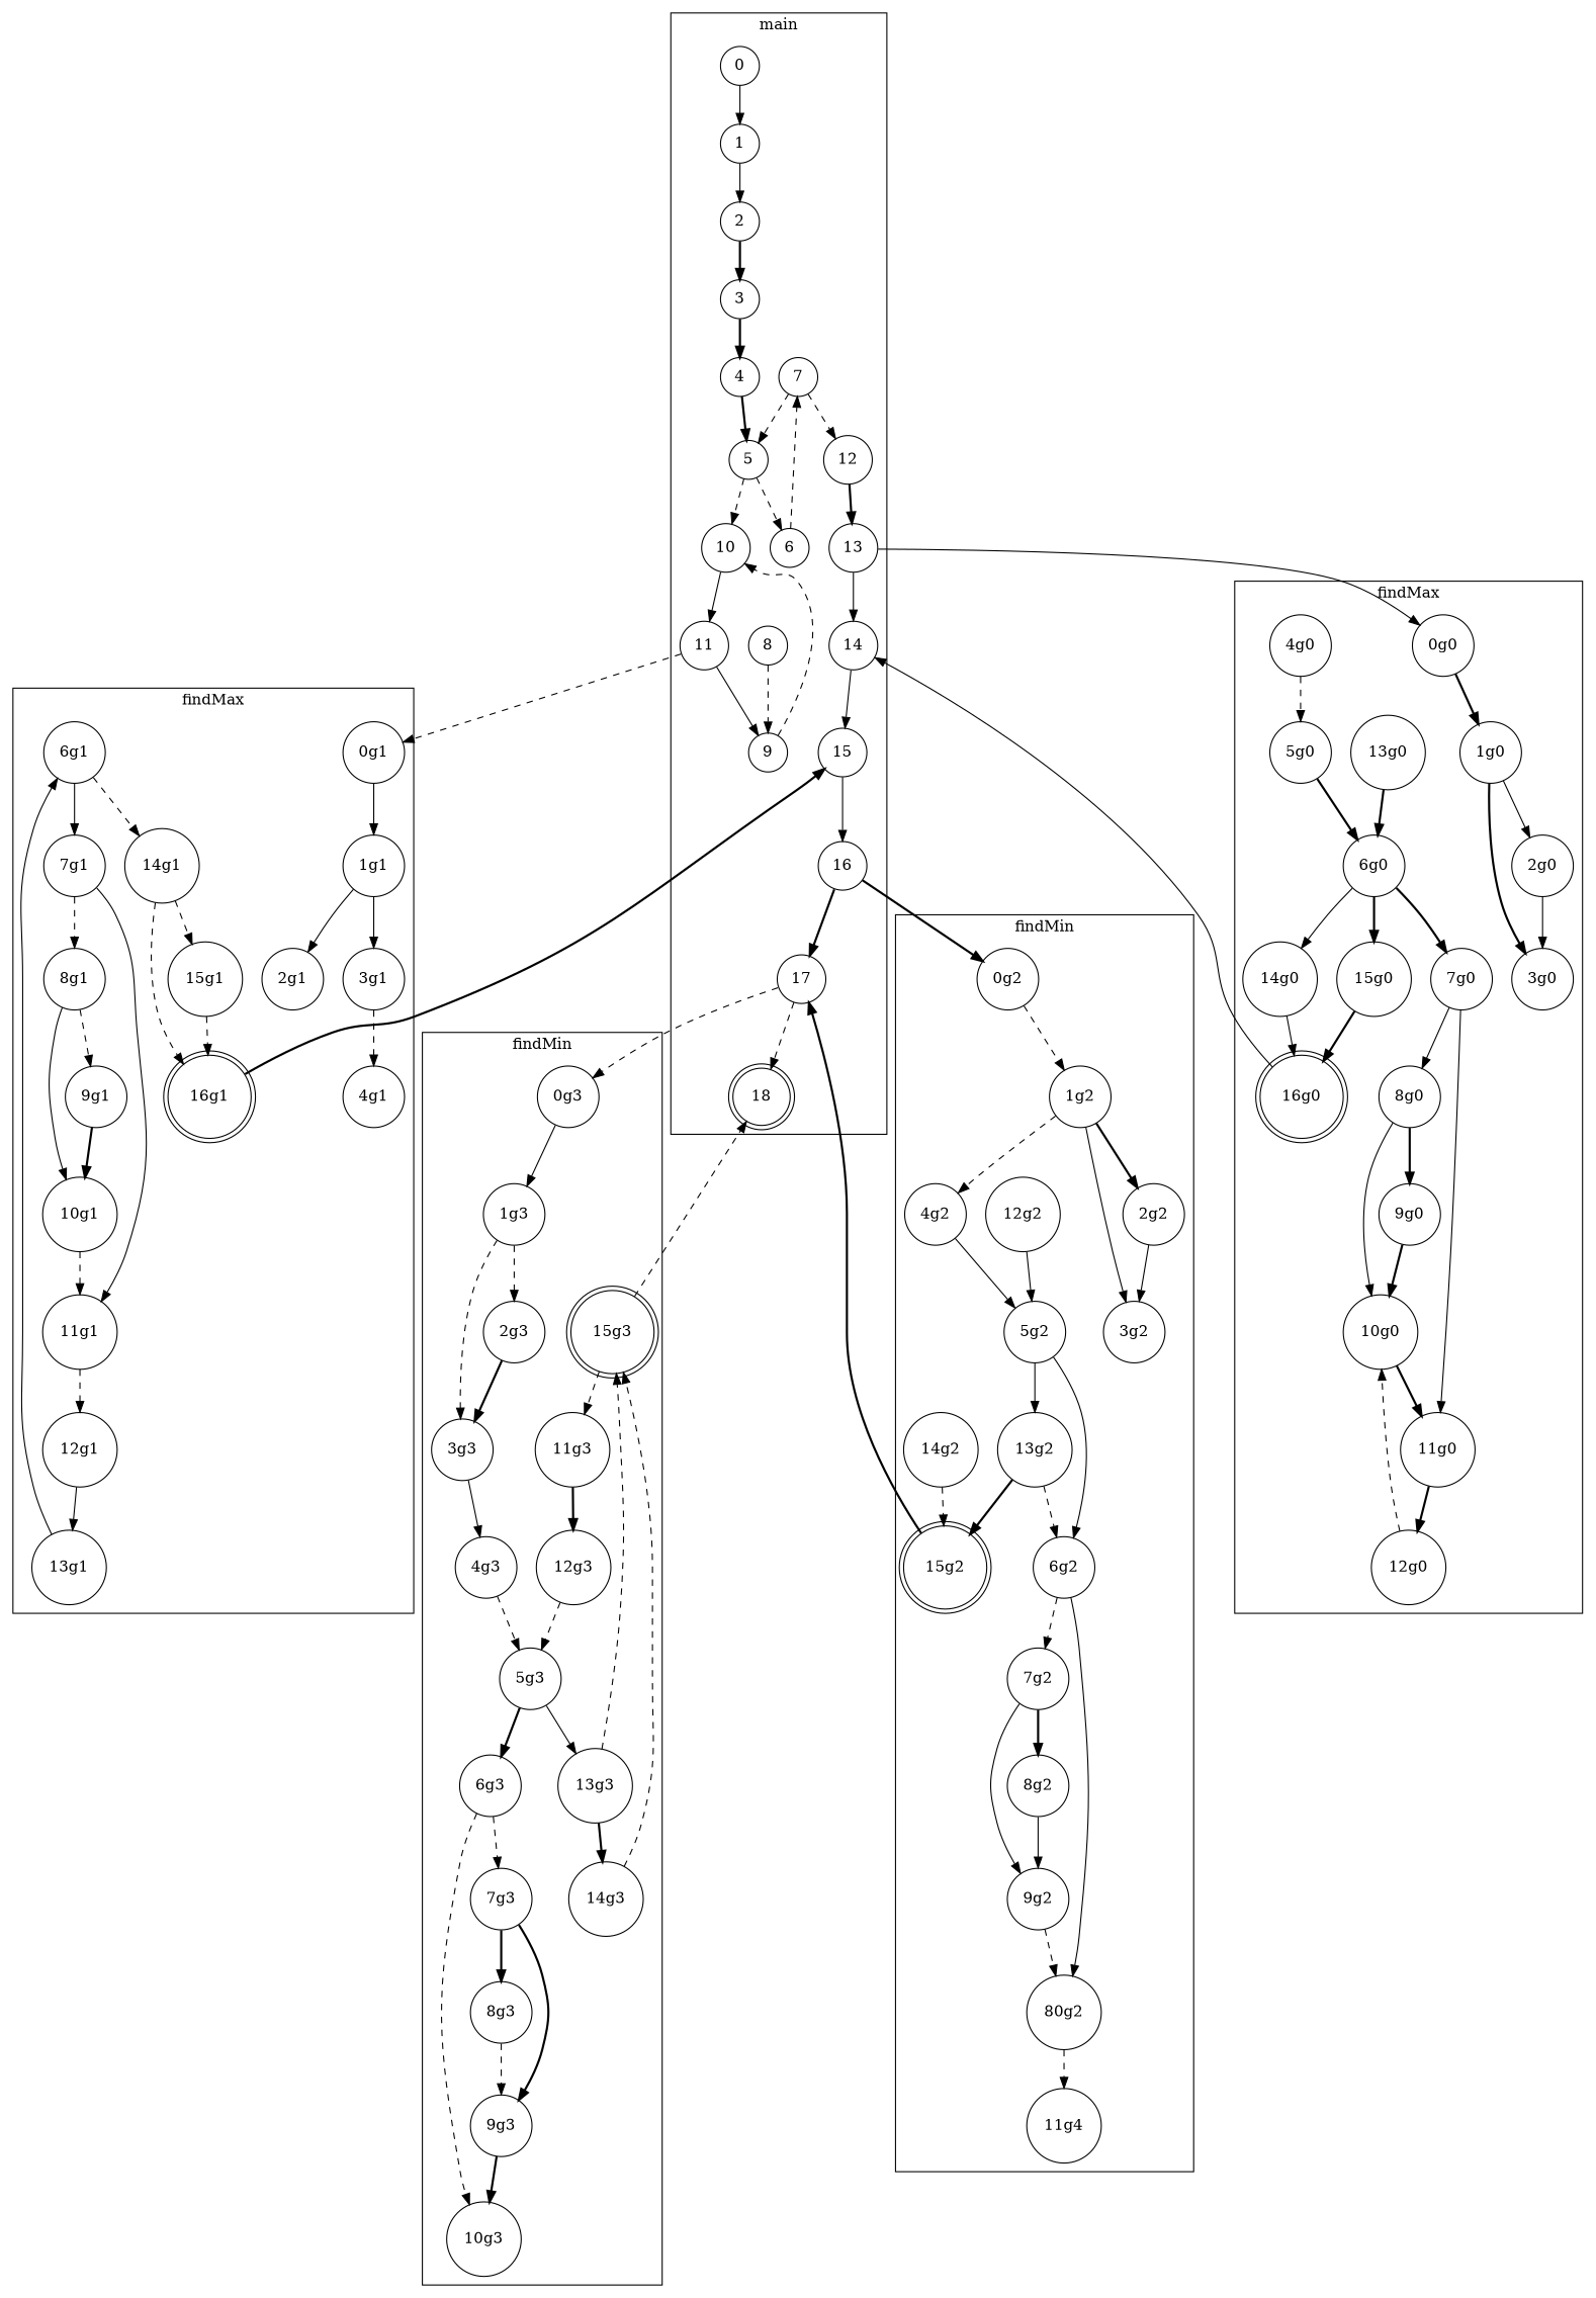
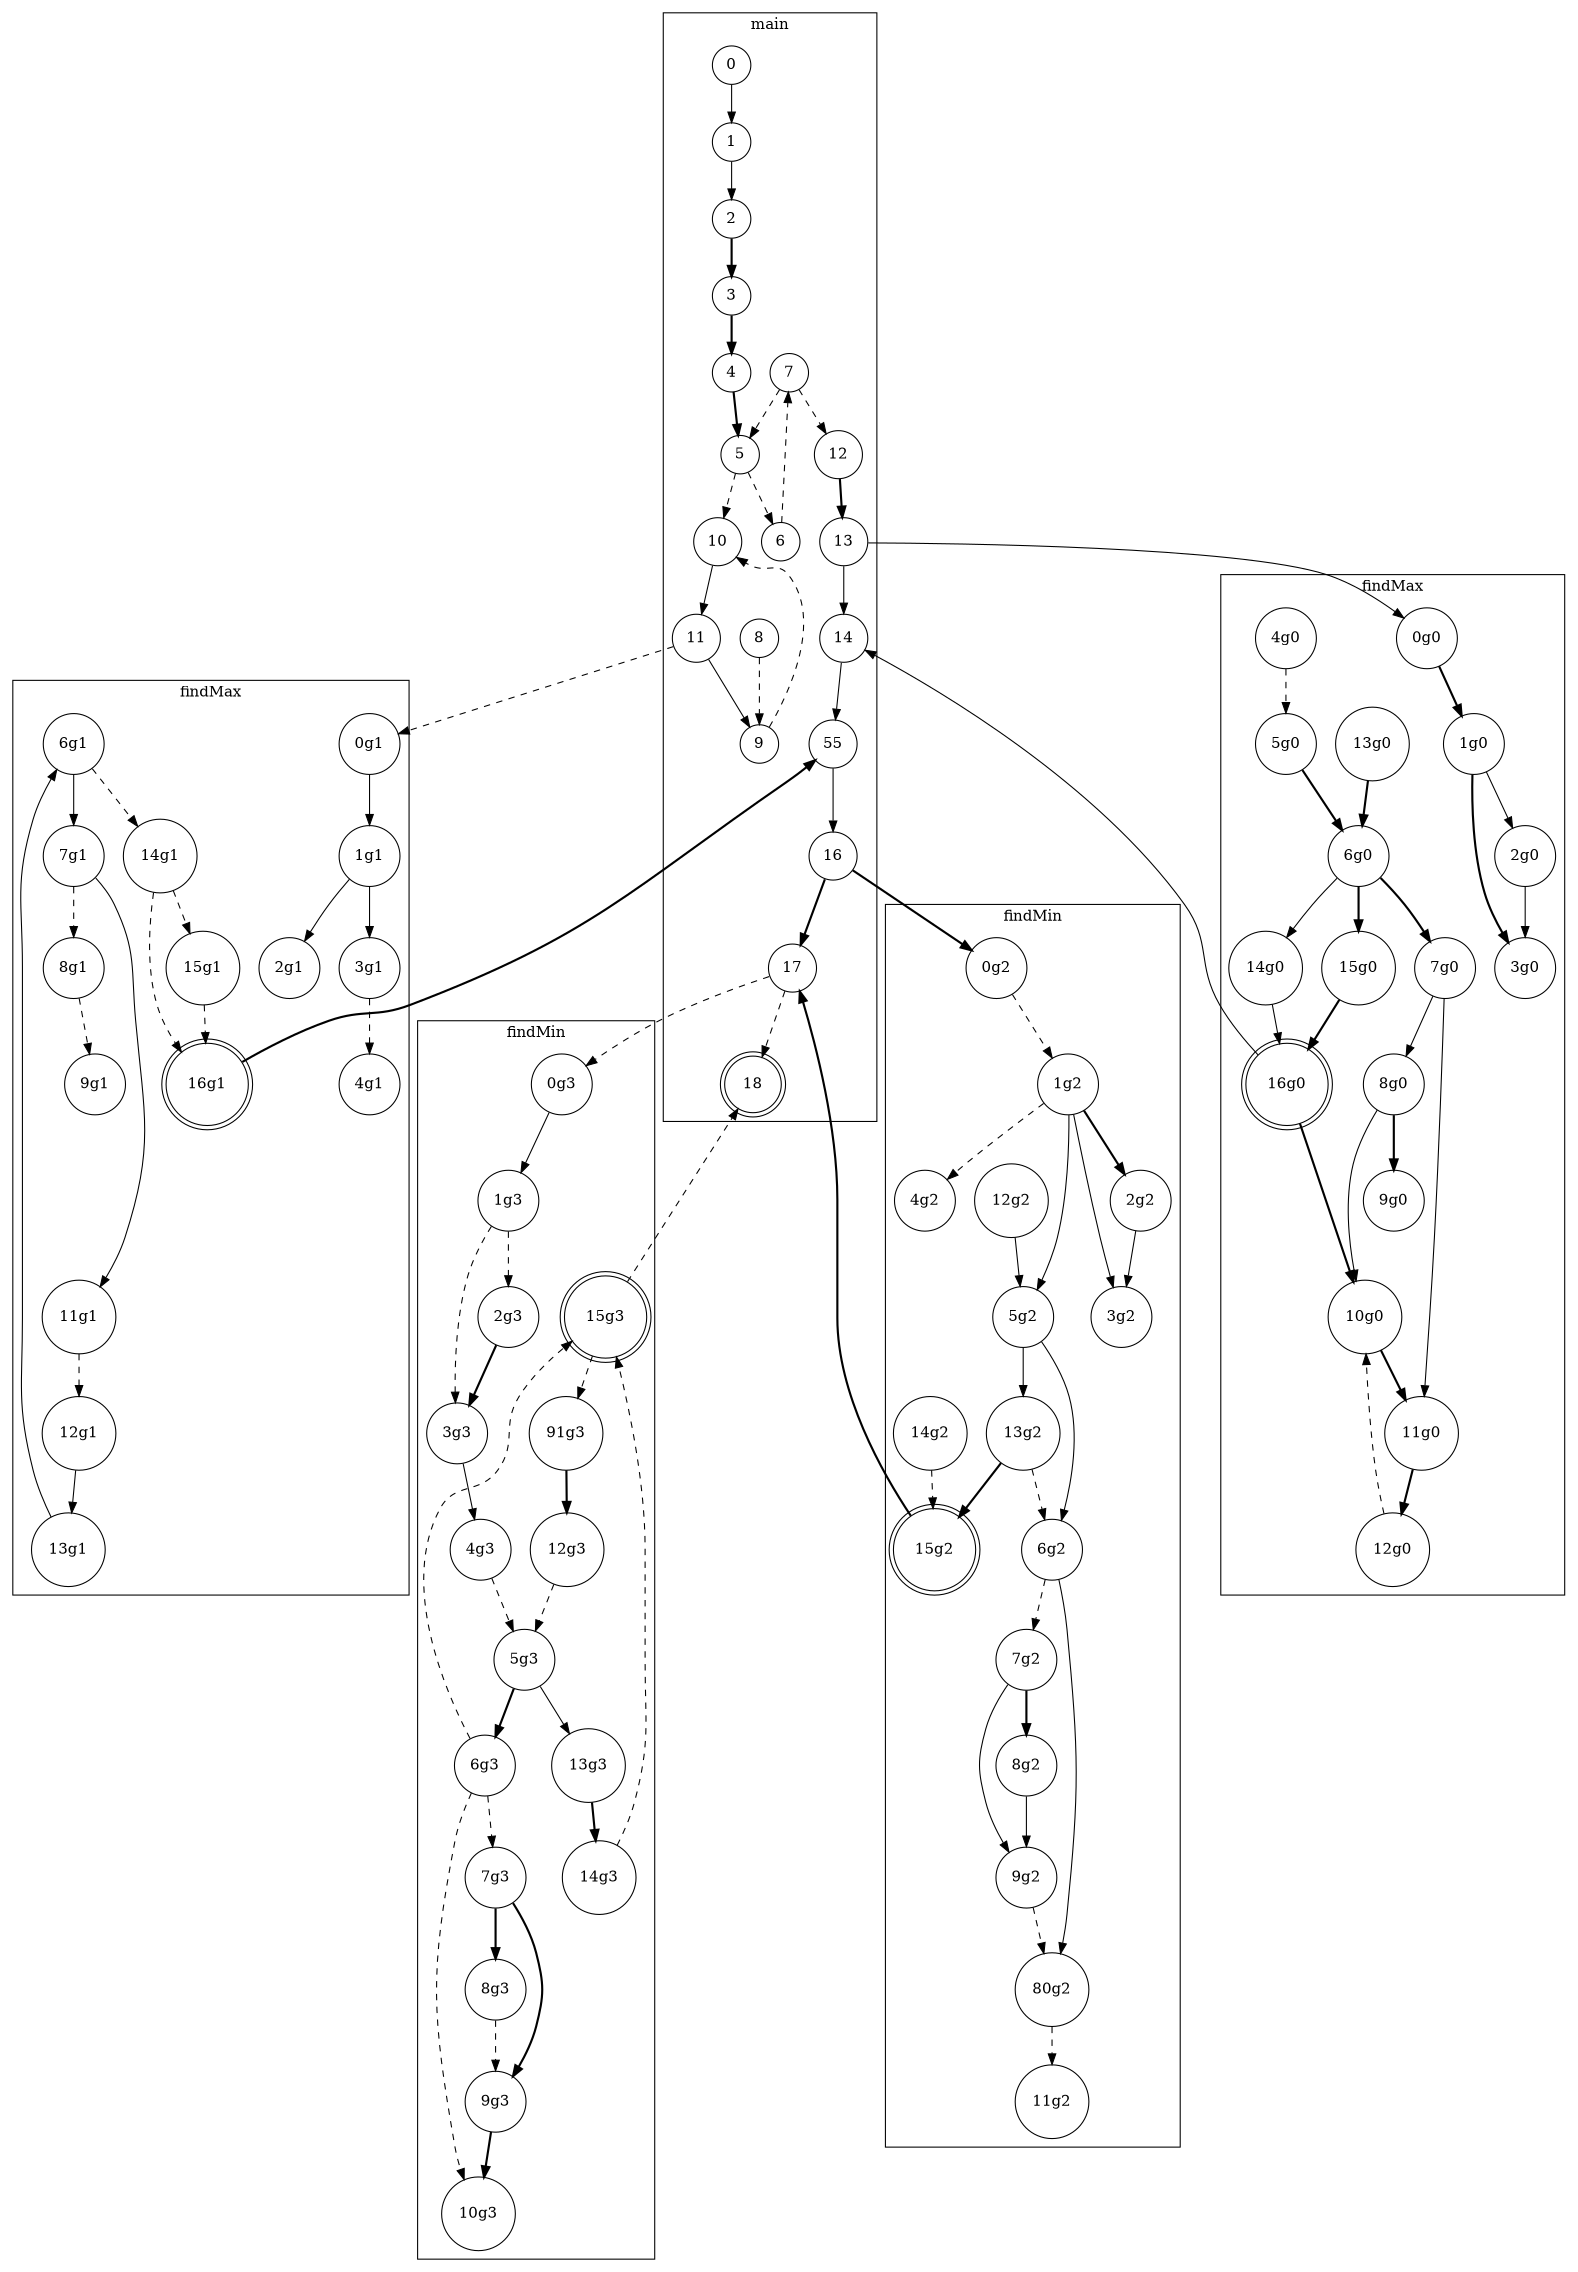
  digraph {
    node [shape=circle]
    edge [style=dashed]
    18 [shape=doublecircle]
    0
    1
    2
    3
    4
    5
    6
    8
    7
    9
    10
    12
    11
    13
    14
-   15
+   15 [label=55]
    16
    17
    "16g0" [shape=doublecircle]
    "0g0"
    "1g0"
    "2g0"
    "3g0"
    "4g0"
    "5g0"
    "6g0"
    "7g0"
    "14g0"
    "8g0"
    "11g0"
    "9g0"
    "10g0"
    "12g0"
    "13g0"
    "15g0"
    "16g1" [shape=doublecircle]
    "0g1"
    "1g1"
    "2g1"
    "3g1"
    "4g1"
    "6g1"
    "7g1"
    "14g1"
    "8g1"
    "11g1"
    "9g1"
-   "10g1"
    "12g1"
    "13g1"
    "15g1"
    "15g2" [shape=doublecircle]
    "0g2"
    "1g2"
    "2g2"
    "3g2"
    "4g2"
    "5g2"
    "6g2"
    "13g2"
    "7g2"
    n63 [label="80g2"]
    "8g2"
    "9g2"
-   "11g2" [label="11g4"]
+   "11g2"
    "12g2"
    "14g2"
    "15g3" [shape=doublecircle]
    "0g3"
    "1g3"
    "2g3"
    "3g3"
    "4g3"
    "5g3"
    "6g3"
    "13g3"
    "7g3"
    "10g3"
    "8g3"
    "9g3"
-   "11g3"
+   "11g3" [label="91g3"]
    "12g3"
    "14g3"
    subgraph cluster_1 {
      color=black
      label=main
      18
      0
      1
      2
      3
      4
      5
      6
      8
      7
      9
      10
      12
      11
      13
      14
      15
      16
      17
    }
    subgraph cluster_2 {
      color=black
      label=findMax
      "16g0"
      "0g0"
      "1g0"
      "2g0"
      "3g0"
      "4g0"
      "5g0"
      "6g0"
      "7g0"
      "14g0"
      "8g0"
      "11g0"
      "9g0"
      "10g0"
      "12g0"
      "13g0"
      "15g0"
    }
    subgraph cluster_3 {
      color=black
      label=findMax
      "16g1"
      "0g1"
      "1g1"
      "2g1"
      "3g1"
      "4g1"
      "6g1"
      "7g1"
      "14g1"
      "8g1"
      "11g1"
      "9g1"
-     "10g1"
      "12g1"
      "13g1"
      "15g1"
    }
    subgraph cluster_4 {
      color=black
      label=findMin
      "15g2"
      "0g2"
      "1g2"
      "2g2"
      "3g2"
      "4g2"
      "5g2"
      "6g2"
      "13g2"
      "7g2"
      n63
      "8g2"
      "9g2"
      "11g2"
      "12g2"
      "14g2"
    }
    subgraph cluster_5 {
      color=black
      label=findMin
      "15g3"
      "0g3"
      "1g3"
      "2g3"
      "3g3"
      "4g3"
      "5g3"
      "6g3"
      "13g3"
      "7g3"
      "10g3"
      "8g3"
      "9g3"
      "11g3"
      "12g3"
      "14g3"
    }
    0 -> 1 [style=solid]
    1 -> 2 [style=solid]
    2 -> 3 [style=bold]
    3 -> 4 [style=bold]
    4 -> 5 [style=bold]
    5 -> 6
    5 -> 10
    6 -> 7
    8 -> 9
    7 -> 5
    7 -> 12
    9 -> 10
    10 -> 11 [style=solid]
    12 -> 13 [style=bold]
    11 -> 9 [style=solid]
    11 -> "0g1"
    13 -> 14 [style=solid]
    13 -> "0g0" [style=solid]
    14 -> 15 [style=solid]
    15 -> 16 [style=solid]
    16 -> 17 [style=bold]
    16 -> "0g2" [style=bold]
    17 -> 18
    17 -> "0g3"
    "16g0" -> 14 [style=solid]
    "0g0" -> "1g0" [style=bold]
    "1g0" -> "2g0" [style=solid]
    "1g0" -> "3g0" [style=bold]
    "2g0" -> "3g0" [style=solid]
    "4g0" -> "5g0"
    "5g0" -> "6g0" [style=bold]
    "6g0" -> "7g0" [style=bold]
    "6g0" -> "14g0" [style=solid]
    "6g0" -> "15g0" [style=bold]
    "7g0" -> "8g0" [style=solid]
    "7g0" -> "11g0" [style=solid]
    "14g0" -> "16g0" [style=solid]
    "8g0" -> "9g0" [style=bold]
    "8g0" -> "10g0" [style=solid]
    "11g0" -> "12g0" [style=bold]
-   "9g0" -> "10g0" [style=bold]
+   "16g0" -> "10g0" [style=bold]
    "10g0" -> "11g0" [style=bold]
    "12g0" -> "10g0"
    "13g0" -> "6g0" [style=bold]
    "15g0" -> "16g0" [style=bold]
    "16g1" -> 15 [style=bold]
    "0g1" -> "1g1" [style=solid]
    "1g1" -> "2g1" [style=solid]
    "1g1" -> "3g1" [style=solid]
    "3g1" -> "4g1"
    "6g1" -> "7g1" [style=solid]
    "6g1" -> "14g1"
    "7g1" -> "8g1"
    "7g1" -> "11g1" [style=solid]
    "14g1" -> "16g1"
    "14g1" -> "15g1"
    "8g1" -> "9g1"
-   "8g1" -> "10g1" [style=solid]
    "11g1" -> "12g1"
-   "9g1" -> "10g1" [style=bold]
-   "10g1" -> "11g1"
    "12g1" -> "13g1" [style=solid]
    "13g1" -> "6g1" [style=solid]
    "15g1" -> "16g1"
    "15g2" -> 17 [style=bold]
    "0g2" -> "1g2"
    "1g2" -> "2g2" [style=bold]
    "1g2" -> "3g2" [style=solid]
    "1g2" -> "4g2"
    "2g2" -> "3g2" [style=solid]
-   "4g2" -> "5g2" [style=solid]
+   "1g2" -> "5g2" [style=solid]
    "5g2" -> "6g2" [style=solid]
    "5g2" -> "13g2" [style=solid]
    "6g2" -> "7g2"
    "6g2" -> n63 [style=solid]
    "13g2" -> "15g2" [style=bold]
    "13g2" -> "6g2"
    "7g2" -> "8g2" [style=bold]
    "7g2" -> "9g2" [style=solid]
    n63 -> "11g2"
    "8g2" -> "9g2" [style=solid]
    "9g2" -> n63
    "12g2" -> "5g2" [style=solid]
    "14g2" -> "15g2"
    "15g3" -> 18
    "15g3" -> "11g3"
    "0g3" -> "1g3" [style=solid]
    "1g3" -> "2g3"
    "1g3" -> "3g3"
    "2g3" -> "3g3" [style=bold]
    "3g3" -> "4g3" [style=solid]
    "4g3" -> "5g3"
    "5g3" -> "6g3" [style=bold]
    "5g3" -> "13g3" [style=solid]
    "6g3" -> "7g3"
    "6g3" -> "10g3"
-   "13g3" -> "15g3"
+   "6g3" -> "15g3"
    "13g3" -> "14g3" [style=bold]
    "7g3" -> "8g3" [style=bold]
    "7g3" -> "9g3" [style=bold]
    "8g3" -> "9g3"
    "9g3" -> "10g3" [style=bold]
    "11g3" -> "12g3" [style=bold]
    "12g3" -> "5g3"
    "14g3" -> "15g3"
  }
